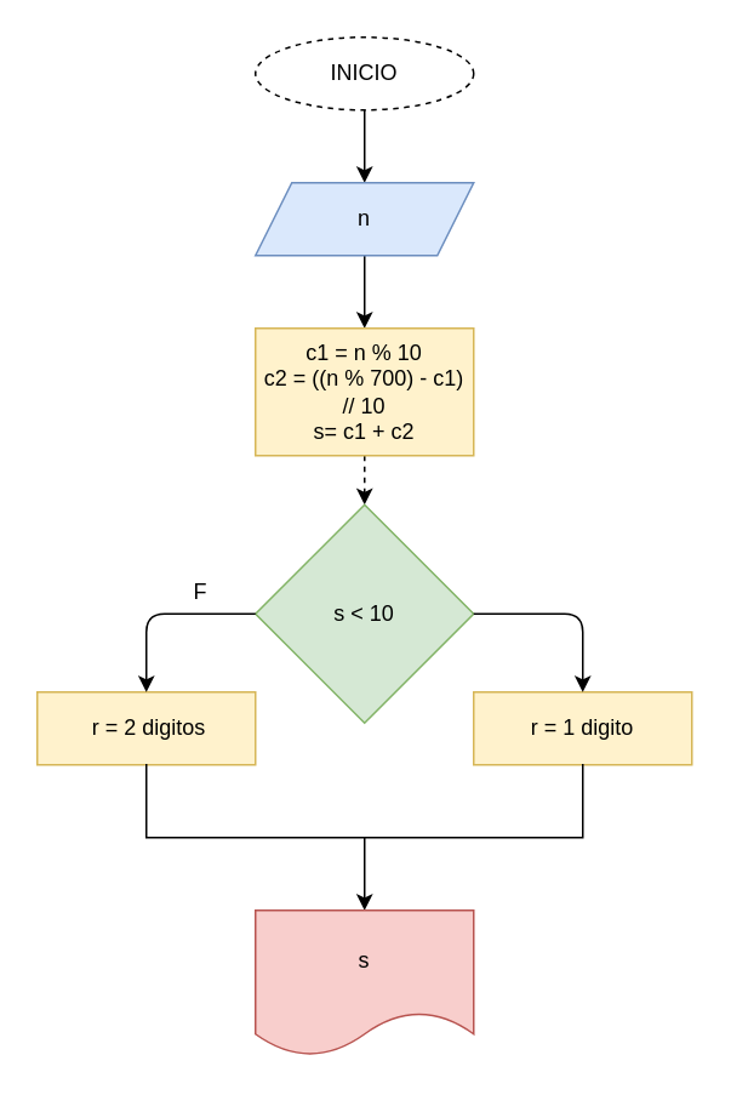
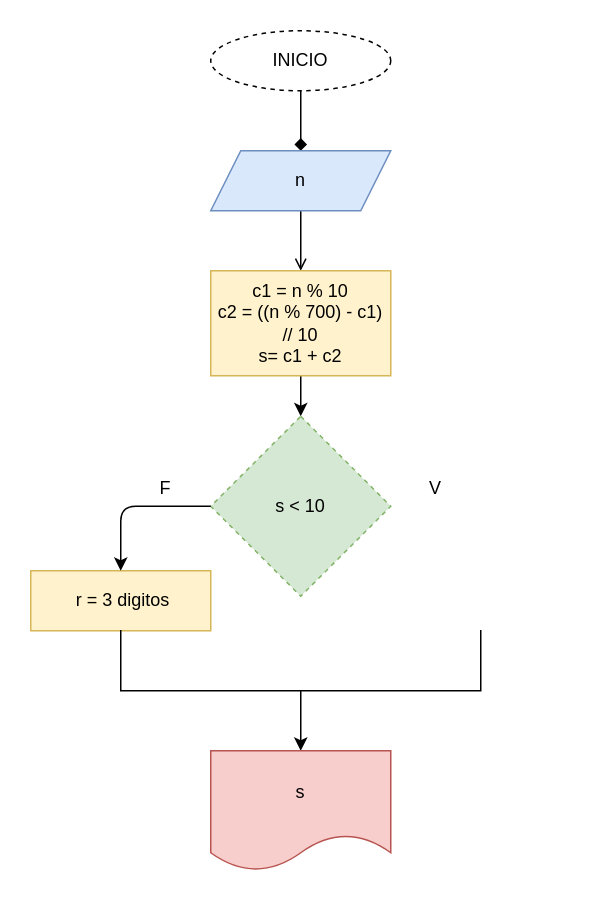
  <mxCell id="0" />
  <mxCell id="1" parent="0" />
- <mxCell id="2" value="" style="edgeStyle=none;html=1;" edge="1" parent="1" source="3" target="5"><mxGeometry relative="1" as="geometry" /></mxCell>
+ <mxCell id="2" value="" style="edgeStyle=none;html=1;endArrow=diamond;" edge="1" parent="1" source="3" target="5"><mxGeometry relative="1" as="geometry" /></mxCell>
  <mxCell id="3" value="INICIO" style="ellipse;whiteSpace=wrap;html=1;dashed=1;" vertex="1" parent="1"><mxGeometry x="140" y="20" width="120" height="40" as="geometry" /></mxCell>
- <mxCell id="4" value="" style="edgeStyle=none;html=1;" edge="1" parent="1" source="5" target="7"><mxGeometry relative="1" as="geometry" /></mxCell>
+ <mxCell id="4" value="" style="edgeStyle=none;html=1;endArrow=open;" edge="1" parent="1" source="5" target="7"><mxGeometry relative="1" as="geometry" /></mxCell>
  <mxCell id="5" value="n" style="shape=parallelogram;perimeter=parallelogramPerimeter;whiteSpace=wrap;html=1;fixedSize=1;fillColor=#dae8fc;strokeColor=#6c8ebf;" vertex="1" parent="1"><mxGeometry x="140" y="100" width="120" height="40" as="geometry" /></mxCell>
- <mxCell id="6" value="" style="edgeStyle=none;html=1;dashed=1;" edge="1" parent="1" source="7" target="8"><mxGeometry relative="1" as="geometry" /></mxCell>
+ <mxCell id="6" value="" style="edgeStyle=none;html=1;" edge="1" parent="1" source="7" target="8"><mxGeometry relative="1" as="geometry" /></mxCell>
  <mxCell id="7" value="c1 = n % 10&lt;br&gt;c2 = ((n % 700) - c1) // 10&lt;br&gt;s= c1 + c2" style="rounded=0;whiteSpace=wrap;html=1;fillColor=#fff2cc;strokeColor=#d6b656;" vertex="1" parent="1"><mxGeometry x="140" y="180" width="120" height="70" as="geometry" /></mxCell>
- <mxCell id="8" value="s &amp;lt; 10" style="rhombus;whiteSpace=wrap;html=1;fillColor=#d5e8d4;strokeColor=#82b366;" vertex="1" parent="1"><mxGeometry x="140" y="277" width="120" height="120" as="geometry" /></mxCell>
- <mxCell id="9" value="r = 1 digito" style="rounded=0;whiteSpace=wrap;html=1;fillColor=#fff2cc;strokeColor=#d6b656;" vertex="1" parent="1"><mxGeometry x="260" y="380" width="120" height="40" as="geometry" /></mxCell>
- <mxCell id="10" value="&amp;nbsp;r = 2 digitos" style="rounded=0;whiteSpace=wrap;html=1;fillColor=#fff2cc;strokeColor=#d6b656;" vertex="1" parent="1"><mxGeometry x="20" y="380" width="120" height="40" as="geometry" /></mxCell>
+ <mxCell id="8" value="s &amp;lt; 10" style="rhombus;whiteSpace=wrap;html=1;fillColor=#d5e8d4;strokeColor=#82b366;dashed=1;" vertex="1" parent="1"><mxGeometry x="140" y="277" width="120" height="120" as="geometry" /></mxCell>
+ <mxCell id="10" value="&amp;nbsp;r = 3 digitos" style="rounded=0;whiteSpace=wrap;html=1;fillColor=#fff2cc;strokeColor=#d6b656;" vertex="1" parent="1"><mxGeometry x="20" y="380" width="120" height="40" as="geometry" /></mxCell>
  <mxCell id="11" value="" style="edgeStyle=none;html=1;" edge="1" parent="1" source="12" target="15"><mxGeometry relative="1" as="geometry" /></mxCell>
  <mxCell id="12" value="" style="shape=partialRectangle;whiteSpace=wrap;html=1;bottom=1;right=1;left=1;top=0;fillColor=none;routingCenterX=-0.5;" vertex="1" parent="1"><mxGeometry x="80" y="420" width="240" height="40" as="geometry" /></mxCell>
  <mxCell id="13" value="" style="edgeStyle=segmentEdgeStyle;endArrow=classic;html=1;exitX=0;exitY=0.5;exitDx=0;exitDy=0;" edge="1" parent="1" source="8"><mxGeometry width="50" height="50" relative="1" as="geometry"><mxPoint x="140" y="337" as="sourcePoint" /><mxPoint x="80" y="380" as="targetPoint" /></mxGeometry></mxCell>
- <mxCell id="14" value="" style="edgeStyle=segmentEdgeStyle;endArrow=classic;html=1;entryX=0.5;entryY=0;entryDx=0;entryDy=0;" edge="1" parent="1" source="8" target="9"><mxGeometry width="50" height="50" relative="1" as="geometry"><mxPoint x="260" y="337" as="sourcePoint" /><mxPoint x="320" y="397" as="targetPoint" /></mxGeometry></mxCell>
  <mxCell id="15" value="s" style="shape=document;whiteSpace=wrap;html=1;boundedLbl=1;fillColor=#f8cecc;strokeColor=#b85450;" vertex="1" parent="1"><mxGeometry x="140" y="500" width="120" height="80" as="geometry" /></mxCell>
  <mxCell id="16" value="F" style="text;html=1;strokeColor=none;fillColor=none;align=center;verticalAlign=middle;whiteSpace=wrap;rounded=0;" vertex="1" parent="1"><mxGeometry x="80" y="310" width="60" height="30" as="geometry" /></mxCell>
+ <mxCell id="17" value="V" style="text;html=1;strokeColor=none;fillColor=none;align=center;verticalAlign=middle;whiteSpace=wrap;rounded=0;" vertex="1" parent="1"><mxGeometry x="260" y="310" width="60" height="30" as="geometry" /></mxCell>
